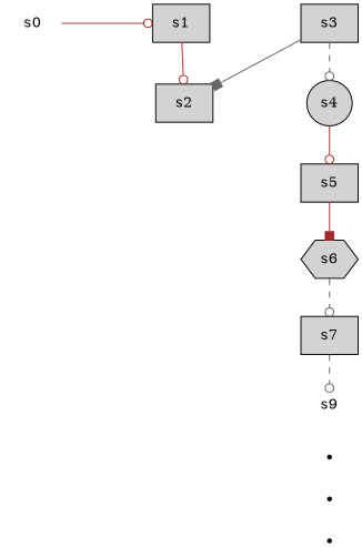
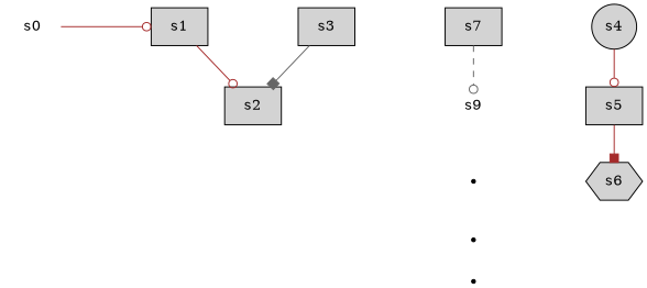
  digraph {
    nodesep=1.2
    rankdir=TB
    splines=spline
    node [shape=box fillcolor=lightgrey rank=2 style=filled]
    edge [arrowhead=odot color=brown style=solid]
    s0 [shape=plaintext fillcolor="" rank="" style=""]
    s1
    s2
    n4 [height=0 label=s9 shape=plaintext width=0 fillcolor="" rank="" style=""]
    s9 [shape=point fillcolor="" rank="" style=""]
    s10 [shape=point fillcolor="" rank="" style=""]
    s11 [shape=point fillcolor="" rank="" style=""]
    s3
    s4 [shape=circle]
    s5
    s6 [shape=hexagon]
    s7
    subgraph sub_1 {
      rank=same
      s0
      s1
    }
    s0 -> s1
    s1 -> s2
    n4 -> s9 [style=invis arrowhead="" color=""]
    s9 -> s10 [style=invis arrowhead="" color=""]
    s10 -> s11 [style=invis arrowhead="" color=""]
    s3 -> s2 [arrowhead=box color=gray40]
-   s3 -> s4 [color=gray40 style=dashed]
    s4 -> s5
    s5 -> s6 [arrowhead=box]
-   s6 -> s7 [color=gray40 style=dashed]
    s7 -> n4 [color=gray40 style=dashed]
  }
